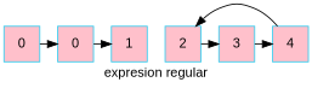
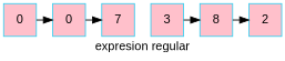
  digraph {
    fontname="Liberation Sans"
    label="expresion regular"
    node [color="#31CEF0" fillcolor=pink fontname="Liberation Sans" shape=square style=filled]
    edge [fontname="Liberation Sans"]
    n1 [label=0]
    n2 [label=0]
-   n3 [label=1]
+   n3 [label=7]
    n4 [label=2]
    n5 [label=3]
-   n6 [label=4]
+   n6 [label=8]
    subgraph sub_1 {
      rank=same
      n1
      n2
      n3
      n4
      n5
      n6
    }
    n1 -> n2
    n2 -> n3
-   n4 -> n5
    n5 -> n6
    n6 -> n4
  }
